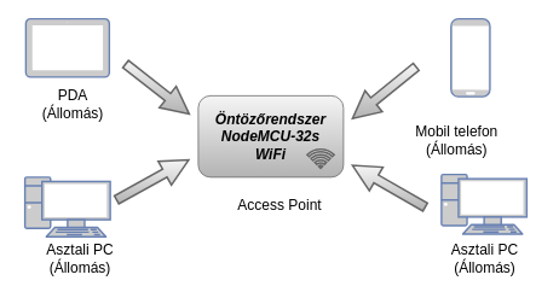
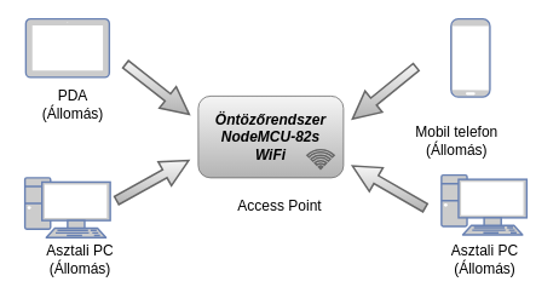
  <mxCell id="0" />
  <mxCell id="1" parent="0" />
  <mxCell id="2" value="" style="fontColor=#0066CC;verticalAlign=top;verticalLabelPosition=bottom;labelPosition=center;align=center;html=1;outlineConnect=0;fillColor=#CCCCCC;strokeColor=#6881B3;gradientColor=none;gradientDirection=north;strokeWidth=2;shape=mxgraph.networks.pc;rounded=1;aspect=fixed;" vertex="1" parent="1"><mxGeometry x="486" y="192" width="94" height="65.8" as="geometry" /></mxCell>
  <mxCell id="3" value="" style="fontColor=#0066CC;verticalAlign=top;verticalLabelPosition=bottom;labelPosition=center;align=center;html=1;outlineConnect=0;fillColor=#CCCCCC;strokeColor=#6881B3;gradientColor=none;gradientDirection=north;strokeWidth=2;shape=mxgraph.networks.mobile;rounded=1;aspect=fixed;" vertex="1" parent="1"><mxGeometry x="496.5" y="20" width="43" height="86" as="geometry" /></mxCell>
  <mxCell id="4" value="" style="fontColor=#0066CC;verticalAlign=top;verticalLabelPosition=bottom;labelPosition=center;align=center;html=1;outlineConnect=0;fillColor=#CCCCCC;strokeColor=#6881B3;gradientColor=none;gradientDirection=north;strokeWidth=2;shape=mxgraph.networks.tablet;rounded=1;aspect=fixed;" vertex="1" parent="1"><mxGeometry x="28" y="20" width="92" height="64.4" as="geometry" /></mxCell>
- <mxCell id="5" value="&lt;b style=&quot;font-size: 16px;&quot;&gt;Öntözőrendszer&lt;br style=&quot;font-size: 16px;&quot;&gt;NodeMCU-32s&lt;br style=&quot;font-size: 16px;&quot;&gt;WiFi&lt;/b&gt;" style="rounded=1;whiteSpace=wrap;html=1;fillColor=#f5f5f5;strokeColor=#666666;fontStyle=2;fontSize=16;gradientColor=#b3b3b3;" vertex="1" parent="1"><mxGeometry x="218" y="105" width="160" height="90" as="geometry" /></mxCell>
+ <mxCell id="5" value="&lt;b style=&quot;font-size: 16px;&quot;&gt;Öntözőrendszer&lt;br style=&quot;font-size: 16px;&quot;&gt;NodeMCU-82s&lt;br style=&quot;font-size: 16px;&quot;&gt;WiFi&lt;/b&gt;" style="rounded=1;whiteSpace=wrap;html=1;fillColor=#f5f5f5;strokeColor=#666666;fontStyle=2;fontSize=16;gradientColor=#b3b3b3;" vertex="1" parent="1"><mxGeometry x="218" y="105" width="160" height="90" as="geometry" /></mxCell>
  <mxCell id="6" value="Access Point" style="text;html=1;strokeColor=none;fillColor=none;align=center;verticalAlign=middle;whiteSpace=wrap;rounded=0;fontSize=16;" vertex="1" parent="1"><mxGeometry x="253" y="210" width="110" height="30" as="geometry" /></mxCell>
  <mxCell id="7" value="Mobil telefon&lt;br&gt;(Állomás)" style="text;html=1;strokeColor=none;fillColor=none;align=center;verticalAlign=middle;whiteSpace=wrap;rounded=0;fontSize=16;" vertex="1" parent="1"><mxGeometry x="443" y="139.4" width="120" height="30" as="geometry" /></mxCell>
  <mxCell id="8" value="" style="html=1;verticalLabelPosition=bottom;align=center;labelBackgroundColor=#ffffff;verticalAlign=top;strokeWidth=2;strokeColor=#666666;shadow=0;dashed=0;shape=mxgraph.ios7.icons.wifi;pointerEvents=1;rounded=1;fontSize=16;fillColor=#f5f5f5;gradientColor=#b3b3b3;" vertex="1" parent="1"><mxGeometry x="338" y="164" width="29.7" height="21" as="geometry" /></mxCell>
  <mxCell id="9" value="Asztali PC&lt;br&gt;(Állomás)" style="text;html=1;strokeColor=none;fillColor=none;align=center;verticalAlign=middle;whiteSpace=wrap;rounded=0;fontSize=16;" vertex="1" parent="1"><mxGeometry x="474" y="270" width="120" height="30" as="geometry" /></mxCell>
  <mxCell id="10" value="PDA&lt;br&gt;(Állomás)" style="text;html=1;strokeColor=none;fillColor=none;align=center;verticalAlign=middle;whiteSpace=wrap;rounded=0;fontSize=16;" vertex="1" parent="1"><mxGeometry x="20" y="99.4" width="120" height="30" as="geometry" /></mxCell>
  <mxCell id="11" value="" style="endArrow=classic;html=1;fontSize=16;rounded=1;shape=arrow;strokeWidth=2;fillColor=#f5f5f5;gradientColor=#b3b3b3;strokeColor=#666666;" edge="1" parent="1"><mxGeometry width="50" height="50" relative="1" as="geometry"><mxPoint x="458" y="73" as="sourcePoint" /><mxPoint x="388" y="130" as="targetPoint" /></mxGeometry></mxCell>
  <mxCell id="12" value="" style="endArrow=classic;html=1;fontSize=16;rounded=1;shape=arrow;strokeWidth=2;fillColor=#f5f5f5;gradientColor=#b3b3b3;strokeColor=#666666;" edge="1" parent="1"><mxGeometry width="50" height="50" relative="1" as="geometry"><mxPoint x="468" y="228" as="sourcePoint" /><mxPoint x="388" y="182" as="targetPoint" /></mxGeometry></mxCell>
  <mxCell id="13" value="" style="fontColor=#0066CC;verticalAlign=top;verticalLabelPosition=bottom;labelPosition=center;align=center;html=1;outlineConnect=0;fillColor=#CCCCCC;strokeColor=#6881B3;gradientColor=none;gradientDirection=north;strokeWidth=2;shape=mxgraph.networks.pc;rounded=1;aspect=fixed;" vertex="1" parent="1"><mxGeometry x="27" y="195" width="94" height="65.8" as="geometry" /></mxCell>
  <mxCell id="14" value="Asztali PC&lt;br&gt;(Állomás)" style="text;html=1;strokeColor=none;fillColor=none;align=center;verticalAlign=middle;whiteSpace=wrap;rounded=0;fontSize=16;" vertex="1" parent="1"><mxGeometry x="28" y="270" width="120" height="30" as="geometry" /></mxCell>
  <mxCell id="15" value="" style="endArrow=classic;html=1;fontSize=16;rounded=1;shape=arrow;strokeWidth=2;fillColor=#f5f5f5;gradientColor=#b3b3b3;strokeColor=#666666;" edge="1" parent="1"><mxGeometry width="50" height="50" relative="1" as="geometry"><mxPoint x="138" y="70" as="sourcePoint" /><mxPoint x="208" y="125" as="targetPoint" /></mxGeometry></mxCell>
  <mxCell id="16" value="" style="endArrow=classic;html=1;fontSize=16;rounded=1;shape=arrow;strokeWidth=2;fillColor=#f5f5f5;gradientColor=#b3b3b3;strokeColor=#666666;" edge="1" parent="1"><mxGeometry width="50" height="50" relative="1" as="geometry"><mxPoint x="128" y="220" as="sourcePoint" /><mxPoint x="207.36" y="175.93" as="targetPoint" /></mxGeometry></mxCell>
